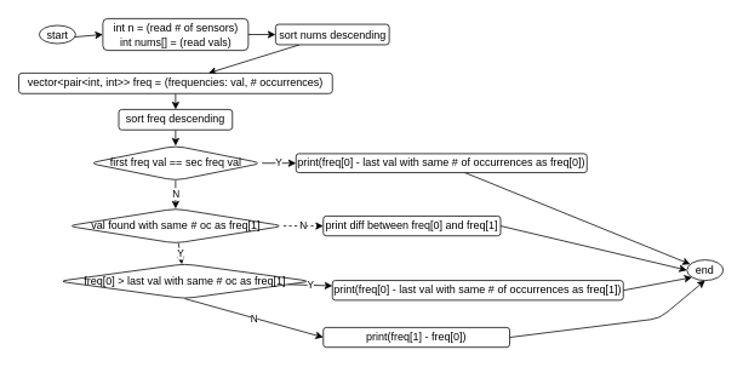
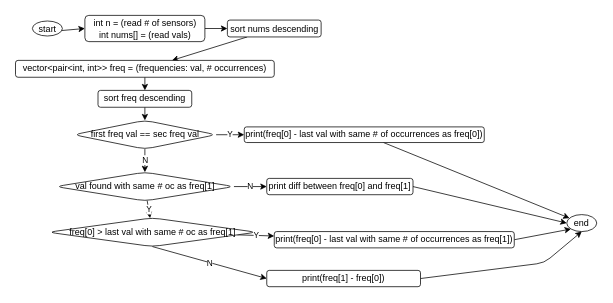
  <mxCell id="0" />
  <mxCell id="1" parent="0" />
  <mxCell id="2" value="" style="edgeStyle=none;html=1;" parent="1" source="3" target="5" edge="1"><mxGeometry relative="1" as="geometry" /></mxCell>
  <mxCell id="3" value="start" style="ellipse;whiteSpace=wrap;html=1;" parent="1" vertex="1"><mxGeometry x="42.5" y="27.5" width="40" height="20" as="geometry" /></mxCell>
  <mxCell id="4" value="" style="edgeStyle=none;html=1;" edge="1" parent="1" source="5" target="7"><mxGeometry relative="1" as="geometry" /></mxCell>
  <mxCell id="5" value="int n = (read # of sensors)&lt;br&gt;int nums[] = (read vals)" style="rounded=1;whiteSpace=wrap;html=1;" parent="1" vertex="1"><mxGeometry x="112.5" y="20" width="160" height="35" as="geometry" /></mxCell>
  <mxCell id="6" value="" style="edgeStyle=none;html=1;" edge="1" parent="1" source="7" target="9"><mxGeometry relative="1" as="geometry" /></mxCell>
  <mxCell id="7" value="sort nums descending" style="rounded=1;whiteSpace=wrap;html=1;" vertex="1" parent="1"><mxGeometry x="302.5" y="26.25" width="125" height="22.5" as="geometry" /></mxCell>
  <mxCell id="8" value="" style="edgeStyle=none;html=1;" edge="1" parent="1" source="9" target="11"><mxGeometry relative="1" as="geometry" /></mxCell>
  <mxCell id="9" value="vector&amp;lt;pair&amp;lt;int, int&amp;gt;&amp;gt; freq = (frequencies: val, # occurrences)" style="rounded=1;whiteSpace=wrap;html=1;" vertex="1" parent="1"><mxGeometry x="20" y="80" width="345" height="22.5" as="geometry" /></mxCell>
  <mxCell id="10" value="" style="edgeStyle=none;html=1;" edge="1" parent="1" source="11" target="14"><mxGeometry relative="1" as="geometry" /></mxCell>
  <mxCell id="11" value="sort freq descending" style="rounded=1;whiteSpace=wrap;html=1;" vertex="1" parent="1"><mxGeometry x="130" y="120" width="125" height="22.5" as="geometry" /></mxCell>
  <mxCell id="12" value="Y" style="edgeStyle=none;html=1;" edge="1" parent="1" source="14" target="19"><mxGeometry relative="1" as="geometry" /></mxCell>
  <mxCell id="13" value="N" style="edgeStyle=none;html=1;" edge="1" parent="1" source="14" target="17"><mxGeometry relative="1" as="geometry" /></mxCell>
  <mxCell id="14" value="first freq val == sec freq val" style="rhombus;whiteSpace=wrap;html=1;rounded=1;" vertex="1" parent="1"><mxGeometry x="97.5" y="160" width="190" height="38.25" as="geometry" /></mxCell>
  <mxCell id="15" value="Y" style="edgeStyle=none;html=1;" edge="1" parent="1" source="17" target="23"><mxGeometry relative="1" as="geometry" /></mxCell>
- <mxCell id="16" value="N" style="edgeStyle=none;html=1;dashed=1;" edge="1" parent="1" source="17" target="25"><mxGeometry relative="1" as="geometry" /></mxCell>
+ <mxCell id="16" value="N" style="edgeStyle=none;html=1;" edge="1" parent="1" source="17" target="25"><mxGeometry relative="1" as="geometry" /></mxCell>
  <mxCell id="17" value="val found with same # oc as freq[1]" style="rhombus;whiteSpace=wrap;html=1;rounded=1;" vertex="1" parent="1"><mxGeometry x="73.75" y="229.12" width="237.5" height="38.25" as="geometry" /></mxCell>
  <mxCell id="18" value="" style="edgeStyle=none;html=1;" edge="1" parent="1" source="19" target="20"><mxGeometry relative="1" as="geometry" /></mxCell>
  <mxCell id="19" value="print(freq[0] - last val with same # of occurrences as freq[0])" style="whiteSpace=wrap;html=1;rounded=1;" vertex="1" parent="1"><mxGeometry x="325" y="168.69" width="320" height="20.87" as="geometry" /></mxCell>
  <mxCell id="20" value="end" style="ellipse;whiteSpace=wrap;html=1;rounded=1;" vertex="1" parent="1"><mxGeometry x="755" y="285.62" width="40" height="22.63" as="geometry" /></mxCell>
  <mxCell id="21" value="Y" style="edgeStyle=none;html=1;" edge="1" parent="1" source="23" target="27"><mxGeometry relative="1" as="geometry" /></mxCell>
  <mxCell id="22" value="N" style="edgeStyle=none;html=1;exitX=0.5;exitY=1;exitDx=0;exitDy=0;entryX=0;entryY=0.5;entryDx=0;entryDy=0;" edge="1" parent="1" source="23" target="29"><mxGeometry relative="1" as="geometry" /></mxCell>
  <mxCell id="23" value="freq[0] &amp;gt; last val with same # oc as freq[1]" style="rhombus;whiteSpace=wrap;html=1;rounded=1;" vertex="1" parent="1"><mxGeometry x="63.75" y="290" width="277.5" height="38.25" as="geometry" /></mxCell>
  <mxCell id="24" style="edgeStyle=none;html=1;exitX=1;exitY=0.5;exitDx=0;exitDy=0;entryX=0;entryY=0.5;entryDx=0;entryDy=0;" edge="1" parent="1" source="25" target="20"><mxGeometry relative="1" as="geometry" /></mxCell>
  <mxCell id="25" value="print diff between freq[0] and freq[1]" style="whiteSpace=wrap;html=1;rounded=1;" vertex="1" parent="1"><mxGeometry x="355" y="237.37" width="195" height="21.75" as="geometry" /></mxCell>
  <mxCell id="26" style="edgeStyle=none;html=1;exitX=1;exitY=0.5;exitDx=0;exitDy=0;entryX=0;entryY=1;entryDx=0;entryDy=0;" edge="1" parent="1" source="27" target="20"><mxGeometry relative="1" as="geometry" /></mxCell>
  <mxCell id="27" value="print(freq[0] - last val with same # of occurrences as freq[1])" style="whiteSpace=wrap;html=1;rounded=1;" vertex="1" parent="1"><mxGeometry x="365" y="308.25" width="320" height="21.75" as="geometry" /></mxCell>
  <mxCell id="28" style="edgeStyle=none;html=1;exitX=1;exitY=0.5;exitDx=0;exitDy=0;entryX=0.5;entryY=1;entryDx=0;entryDy=0;" edge="1" parent="1" source="29" target="20"><mxGeometry relative="1" as="geometry"><Array as="points"><mxPoint x="725" y="350" /></Array></mxGeometry></mxCell>
  <mxCell id="29" value="print(freq[1] - freq[0])" style="whiteSpace=wrap;html=1;rounded=1;" vertex="1" parent="1"><mxGeometry x="355" y="360" width="205" height="21.75" as="geometry" /></mxCell>
